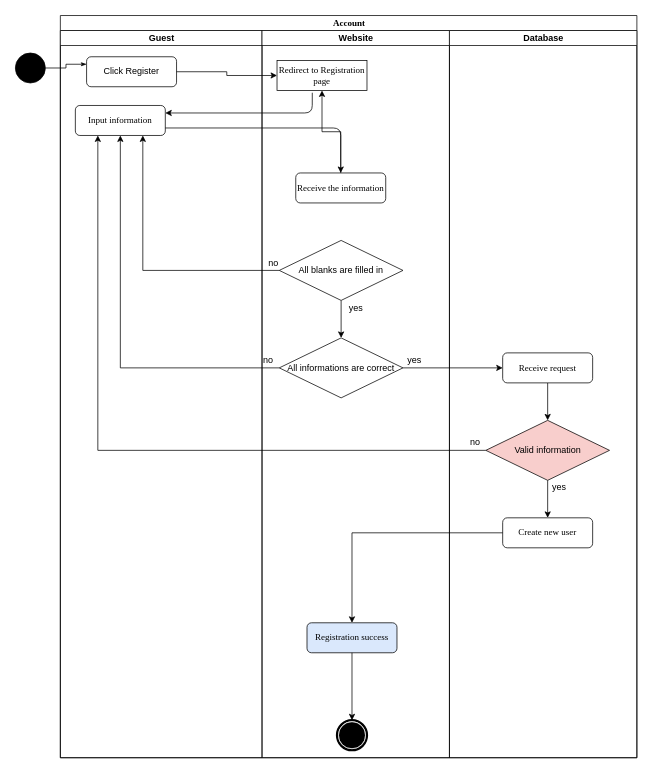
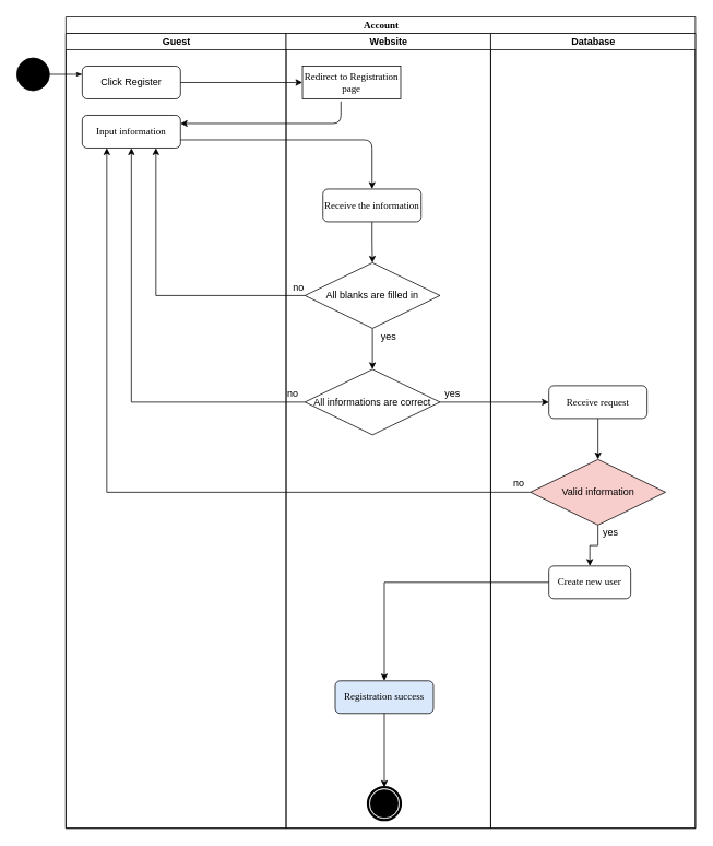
  <mxCell id="0" />
  <mxCell id="1" parent="0" />
  <mxCell id="2" value="Account" style="swimlane;html=1;childLayout=stackLayout;startSize=20;rounded=0;shadow=0;comic=0;labelBackgroundColor=none;strokeWidth=1;fontFamily=Verdana;fontSize=12;align=center;" parent="1" vertex="1"><mxGeometry x="80" y="20" width="769" height="990" as="geometry" /></mxCell>
  <mxCell id="3" value="Guest" style="swimlane;html=1;startSize=20;" parent="2" vertex="1"><mxGeometry y="20" width="269" height="970" as="geometry" /></mxCell>
- <mxCell id="4" value="Click Register" style="rounded=1;whiteSpace=wrap;html=1;" vertex="1" parent="3"><mxGeometry x="35" y="35" width="120" height="40" as="geometry" /></mxCell>
+ <mxCell id="4" value="Click Register" style="rounded=1;whiteSpace=wrap;html=1;" vertex="1" parent="3"><mxGeometry x="20" y="40" width="120" height="40" as="geometry" /></mxCell>
  <mxCell id="5" value="&lt;span style=&quot;font-family: &amp;#34;verdana&amp;#34;&quot;&gt;Input information&lt;/span&gt;" style="rounded=1;whiteSpace=wrap;html=1;" vertex="1" parent="3"><mxGeometry x="20" y="100" width="120" height="40" as="geometry" /></mxCell>
  <mxCell id="6" value="Website" style="swimlane;html=1;startSize=20;" parent="2" vertex="1"><mxGeometry x="269" y="20" width="250" height="970" as="geometry" /></mxCell>
  <mxCell id="7" value="no" style="text;html=1;align=center;verticalAlign=middle;resizable=0;points=[];autosize=1;" vertex="1" parent="6"><mxGeometry y="300" width="30" height="20" as="geometry" /></mxCell>
  <mxCell id="8" value="no" style="text;html=1;align=center;verticalAlign=middle;resizable=0;points=[];autosize=1;" vertex="1" parent="6"><mxGeometry x="-7" y="430" width="30" height="20" as="geometry" /></mxCell>
  <mxCell id="9" value="&lt;span style=&quot;font-family: &amp;#34;verdana&amp;#34;&quot;&gt;Redirect to Registration page&lt;/span&gt;" style="whiteSpace=wrap;html=1;rounded=0;" vertex="1" parent="6"><mxGeometry x="20" y="40" width="120" height="40" as="geometry" /></mxCell>
  <mxCell id="10" value="All informations are correct" style="rhombus;whiteSpace=wrap;html=1;" vertex="1" parent="6"><mxGeometry x="23" y="410" width="165" height="80" as="geometry" /></mxCell>
- <mxCell id="11" style="edgeStyle=orthogonalEdgeStyle;rounded=0;orthogonalLoop=1;jettySize=auto;html=1;" edge="1" parent="6" source="12" target="9"><mxGeometry relative="1" as="geometry" /></mxCell>
+ <mxCell id="11" style="edgeStyle=orthogonalEdgeStyle;rounded=0;orthogonalLoop=1;jettySize=auto;html=1;entryX=0.5;entryY=0;entryDx=0;entryDy=0;" edge="1" parent="6" source="12" target="14"><mxGeometry relative="1" as="geometry" /></mxCell>
  <mxCell id="12" value="&lt;span style=&quot;font-family: &amp;#34;verdana&amp;#34;&quot;&gt;Receive the information&lt;/span&gt;" style="rounded=1;whiteSpace=wrap;html=1;" vertex="1" parent="6"><mxGeometry x="45" y="190" width="120" height="40" as="geometry" /></mxCell>
  <mxCell id="13" style="edgeStyle=orthogonalEdgeStyle;rounded=0;orthogonalLoop=1;jettySize=auto;html=1;entryX=0.5;entryY=0;entryDx=0;entryDy=0;" edge="1" parent="6" source="14" target="10"><mxGeometry relative="1" as="geometry" /></mxCell>
  <mxCell id="14" value="All blanks are filled in" style="rhombus;whiteSpace=wrap;html=1;" vertex="1" parent="6"><mxGeometry x="23" y="280" width="165" height="80" as="geometry" /></mxCell>
  <mxCell id="15" value="" style="shape=mxgraph.bpmn.shape;html=1;verticalLabelPosition=bottom;labelBackgroundColor=#ffffff;verticalAlign=top;perimeter=ellipsePerimeter;outline=end;symbol=terminate;rounded=0;shadow=0;comic=0;strokeWidth=1;fontFamily=Verdana;fontSize=12;align=center;" parent="6" vertex="1"><mxGeometry x="100" y="920" width="40" height="40" as="geometry" /></mxCell>
  <mxCell id="16" value="yes" style="text;html=1;align=center;verticalAlign=middle;resizable=0;points=[];autosize=1;" vertex="1" parent="6"><mxGeometry x="110" y="360" width="30" height="20" as="geometry" /></mxCell>
  <mxCell id="17" value="&lt;span style=&quot;font-family: &amp;#34;verdana&amp;#34;&quot;&gt;Registration success&lt;/span&gt;" style="rounded=1;whiteSpace=wrap;html=1;fillColor=#dae8fc;" vertex="1" parent="6"><mxGeometry x="60" y="790" width="120" height="40" as="geometry" /></mxCell>
  <mxCell id="18" value="yes" style="text;html=1;align=center;verticalAlign=middle;resizable=0;points=[];autosize=1;" vertex="1" parent="6"><mxGeometry x="188" y="430" width="30" height="20" as="geometry" /></mxCell>
  <mxCell id="19" style="edgeStyle=orthogonalEdgeStyle;rounded=0;orthogonalLoop=1;jettySize=auto;html=1;entryX=0.5;entryY=0;entryDx=0;entryDy=0;" edge="1" parent="6" source="17" target="15"><mxGeometry relative="1" as="geometry" /></mxCell>
  <mxCell id="20" value="Database" style="swimlane;html=1;startSize=20;" parent="2" vertex="1"><mxGeometry x="519" y="20" width="250" height="970" as="geometry" /></mxCell>
  <mxCell id="21" value="no" style="text;html=1;align=center;verticalAlign=middle;resizable=0;points=[];autosize=1;" vertex="1" parent="20"><mxGeometry x="18.5" y="540" width="30" height="20" as="geometry" /></mxCell>
  <mxCell id="22" style="edgeStyle=orthogonalEdgeStyle;rounded=0;orthogonalLoop=1;jettySize=auto;html=1;entryX=0.5;entryY=0;entryDx=0;entryDy=0;" edge="1" parent="20" source="23" target="26"><mxGeometry relative="1" as="geometry" /></mxCell>
  <mxCell id="23" value="Valid information" style="rhombus;whiteSpace=wrap;html=1;fillColor=#f8cecc;" vertex="1" parent="20"><mxGeometry x="48.5" y="520" width="165" height="80" as="geometry" /></mxCell>
  <mxCell id="24" style="edgeStyle=orthogonalEdgeStyle;rounded=0;orthogonalLoop=1;jettySize=auto;html=1;entryX=0.5;entryY=0;entryDx=0;entryDy=0;" edge="1" parent="20" source="25" target="23"><mxGeometry relative="1" as="geometry" /></mxCell>
  <mxCell id="25" value="&lt;span style=&quot;font-family: &amp;#34;verdana&amp;#34;&quot;&gt;Receive request&lt;/span&gt;" style="rounded=1;whiteSpace=wrap;html=1;" vertex="1" parent="20"><mxGeometry x="71" y="430" width="120" height="40" as="geometry" /></mxCell>
- <mxCell id="26" value="&lt;span style=&quot;font-family: &amp;#34;verdana&amp;#34;&quot;&gt;Create new user&lt;/span&gt;" style="rounded=1;whiteSpace=wrap;html=1;" vertex="1" parent="20"><mxGeometry x="71" y="650" width="120" height="40" as="geometry" /></mxCell>
+ <mxCell id="26" value="&lt;span style=&quot;font-family: &amp;#34;verdana&amp;#34;&quot;&gt;Create new user&lt;/span&gt;" style="rounded=1;whiteSpace=wrap;html=1;" vertex="1" parent="20"><mxGeometry x="71" y="650" width="100" height="40" as="geometry" /></mxCell>
  <mxCell id="27" value="yes" style="text;html=1;align=center;verticalAlign=middle;resizable=0;points=[];autosize=1;" vertex="1" parent="20"><mxGeometry x="131" y="600" width="30" height="20" as="geometry" /></mxCell>
  <mxCell id="28" style="edgeStyle=orthogonalEdgeStyle;rounded=0;orthogonalLoop=1;jettySize=auto;html=1;entryX=0;entryY=0.5;entryDx=0;entryDy=0;" edge="1" parent="2" source="4" target="9"><mxGeometry relative="1" as="geometry" /></mxCell>
  <mxCell id="29" value="" style="endArrow=classic;html=1;exitX=0.392;exitY=1.075;exitDx=0;exitDy=0;exitPerimeter=0;entryX=1;entryY=0.25;entryDx=0;entryDy=0;" edge="1" parent="2" source="9" target="5"><mxGeometry width="50" height="50" relative="1" as="geometry"><mxPoint x="330" y="270" as="sourcePoint" /><mxPoint x="380" y="220" as="targetPoint" /><Array as="points"><mxPoint x="336" y="130" /></Array></mxGeometry></mxCell>
  <mxCell id="30" value="" style="endArrow=classic;html=1;exitX=1;exitY=0.75;exitDx=0;exitDy=0;entryX=0.5;entryY=0;entryDx=0;entryDy=0;" edge="1" parent="2" source="5" target="12"><mxGeometry width="50" height="50" relative="1" as="geometry"><mxPoint x="330" y="270" as="sourcePoint" /><mxPoint x="380" y="220" as="targetPoint" /><Array as="points"><mxPoint x="374" y="150" /></Array></mxGeometry></mxCell>
  <mxCell id="31" style="edgeStyle=orthogonalEdgeStyle;rounded=0;orthogonalLoop=1;jettySize=auto;html=1;exitX=0;exitY=0.5;exitDx=0;exitDy=0;entryX=0.75;entryY=1;entryDx=0;entryDy=0;" edge="1" parent="2" source="14" target="5"><mxGeometry relative="1" as="geometry" /></mxCell>
  <mxCell id="32" style="edgeStyle=orthogonalEdgeStyle;rounded=0;orthogonalLoop=1;jettySize=auto;html=1;entryX=0.5;entryY=1;entryDx=0;entryDy=0;" edge="1" parent="2" source="10" target="5"><mxGeometry relative="1" as="geometry" /></mxCell>
  <mxCell id="33" style="edgeStyle=orthogonalEdgeStyle;rounded=0;orthogonalLoop=1;jettySize=auto;html=1;entryX=0;entryY=0.5;entryDx=0;entryDy=0;" edge="1" parent="2" source="10" target="25"><mxGeometry relative="1" as="geometry" /></mxCell>
  <mxCell id="34" style="edgeStyle=orthogonalEdgeStyle;rounded=0;orthogonalLoop=1;jettySize=auto;html=1;entryX=0.25;entryY=1;entryDx=0;entryDy=0;" edge="1" parent="2" source="23" target="5"><mxGeometry relative="1" as="geometry" /></mxCell>
  <mxCell id="35" style="edgeStyle=orthogonalEdgeStyle;rounded=0;orthogonalLoop=1;jettySize=auto;html=1;entryX=0.5;entryY=0;entryDx=0;entryDy=0;" edge="1" parent="2" source="26" target="17"><mxGeometry relative="1" as="geometry" /></mxCell>
  <mxCell id="36" value="" style="ellipse;whiteSpace=wrap;html=1;rounded=0;shadow=0;comic=0;labelBackgroundColor=none;strokeWidth=1;fillColor=#000000;fontFamily=Verdana;fontSize=12;align=center;" parent="1" vertex="1"><mxGeometry x="20" y="70" width="40" height="40" as="geometry" /></mxCell>
  <mxCell id="37" style="edgeStyle=orthogonalEdgeStyle;rounded=0;html=1;labelBackgroundColor=none;startArrow=none;startFill=0;startSize=5;endArrow=classicThin;endFill=1;endSize=5;jettySize=auto;orthogonalLoop=1;strokeWidth=1;fontFamily=Verdana;fontSize=12;entryX=0;entryY=0.25;entryDx=0;entryDy=0;" parent="1" source="36" target="4" edge="1"><mxGeometry relative="1" as="geometry"><mxPoint x="100" y="90" as="targetPoint" /></mxGeometry></mxCell>
